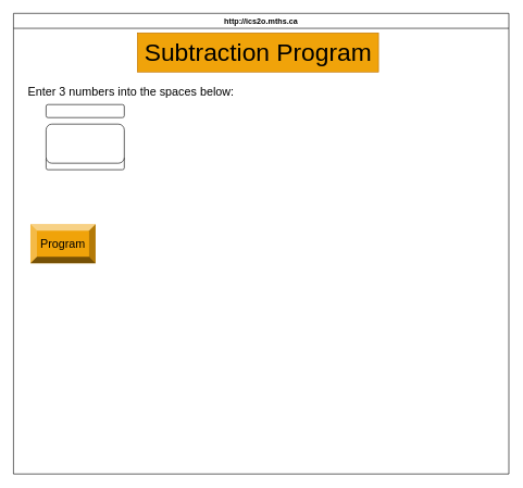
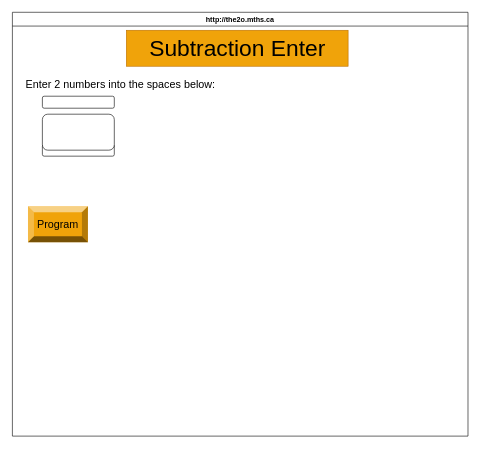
  <mxCell id="0" />
  <mxCell id="1" parent="0" />
- <mxCell id="2" value="http://ics2o.mths.ca" style="swimlane;whiteSpace=wrap;html=1;" vertex="1" parent="1"><mxGeometry x="20" y="20" width="760" height="707" as="geometry" /></mxCell>
- <mxCell id="3" value="Enter 3 numbers into the spaces below:" style="text;html=1;align=center;verticalAlign=middle;resizable=0;points=[];autosize=1;strokeColor=none;fillColor=none;fontSize=18;" vertex="1" parent="2"><mxGeometry x="10" y="100" width="340" height="40" as="geometry" /></mxCell>
+ <mxCell id="2" value="http://the2o.mths.ca" style="swimlane;whiteSpace=wrap;html=1;" vertex="1" parent="1"><mxGeometry x="20" y="20" width="760" height="707" as="geometry" /></mxCell>
+ <mxCell id="3" value="Enter 2 numbers into the spaces below:" style="text;html=1;align=center;verticalAlign=middle;resizable=0;points=[];autosize=1;strokeColor=none;fillColor=none;fontSize=18;" vertex="1" parent="2"><mxGeometry x="10" y="100" width="340" height="40" as="geometry" /></mxCell>
  <mxCell id="4" value="Program" style="labelPosition=center;verticalLabelPosition=middle;align=center;html=1;shape=mxgraph.basic.shaded_button;dx=10;fillColor=#f0a30a;strokeColor=#BD7000;whiteSpace=wrap;fontSize=18;fontColor=#000000;" vertex="1" parent="2"><mxGeometry x="26" y="323.5" width="100" height="60" as="geometry" /></mxCell>
- <mxCell id="5" value="&lt;font style=&quot;font-size: 38px;&quot;&gt;Subtraction Program&lt;/font&gt;" style="text;html=1;align=center;verticalAlign=middle;resizable=0;points=[];autosize=1;strokeColor=#BD7000;fillColor=#f0a30a;fontColor=#000000;" vertex="1" parent="2"><mxGeometry x="190" y="30" width="370" height="60" as="geometry" /></mxCell>
+ <mxCell id="5" value="&lt;font style=&quot;font-size: 38px;&quot;&gt;Subtraction Enter&lt;/font&gt;" style="text;html=1;align=center;verticalAlign=middle;resizable=0;points=[];autosize=1;strokeColor=#BD7000;fillColor=#f0a30a;fontColor=#000000;" vertex="1" parent="2"><mxGeometry x="190" y="30" width="370" height="60" as="geometry" /></mxCell>
  <mxCell id="6" value="" style="rounded=1;whiteSpace=wrap;html=1;fontSize=38;" vertex="1" parent="2"><mxGeometry x="50" y="140" width="120" height="20" as="geometry" /></mxCell>
  <mxCell id="7" value="" style="rounded=1;whiteSpace=wrap;html=1;fontSize=38;" vertex="1" parent="2"><mxGeometry x="50" y="220" width="120" height="20" as="geometry" /></mxCell>
  <mxCell id="8" value="" style="rounded=1;whiteSpace=wrap;html=1;fontSize=38;" vertex="1" parent="2"><mxGeometry x="50" y="170" width="120" height="60" as="geometry" /></mxCell>
